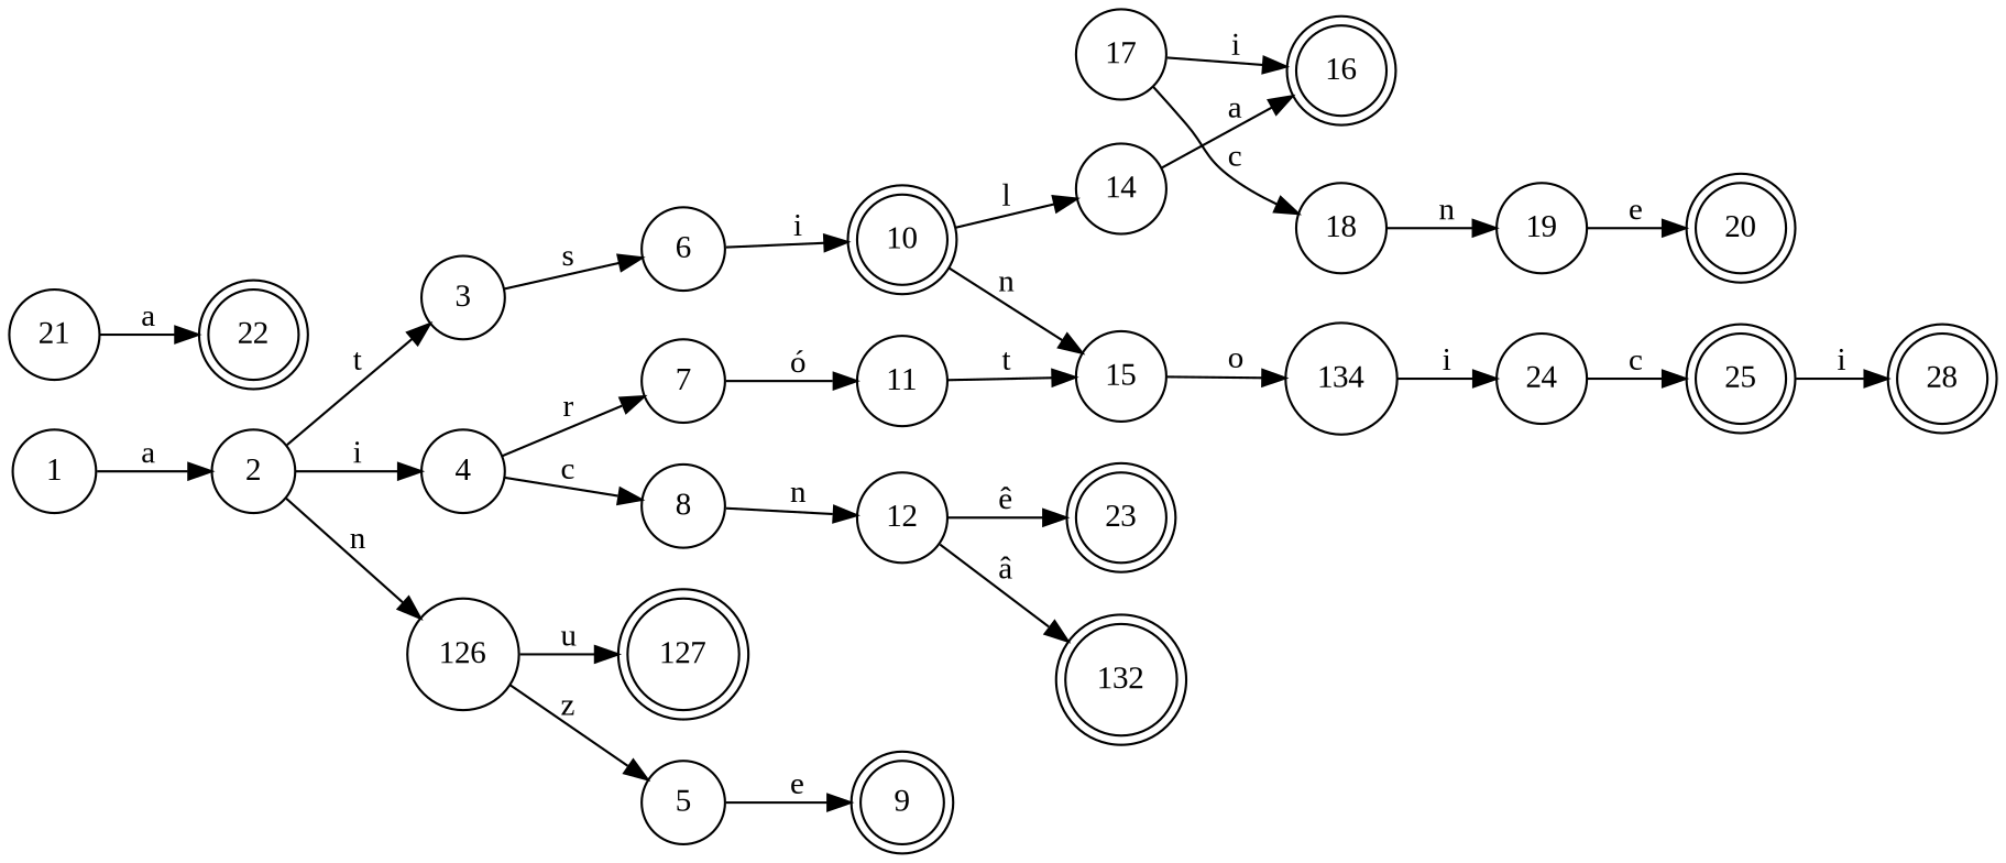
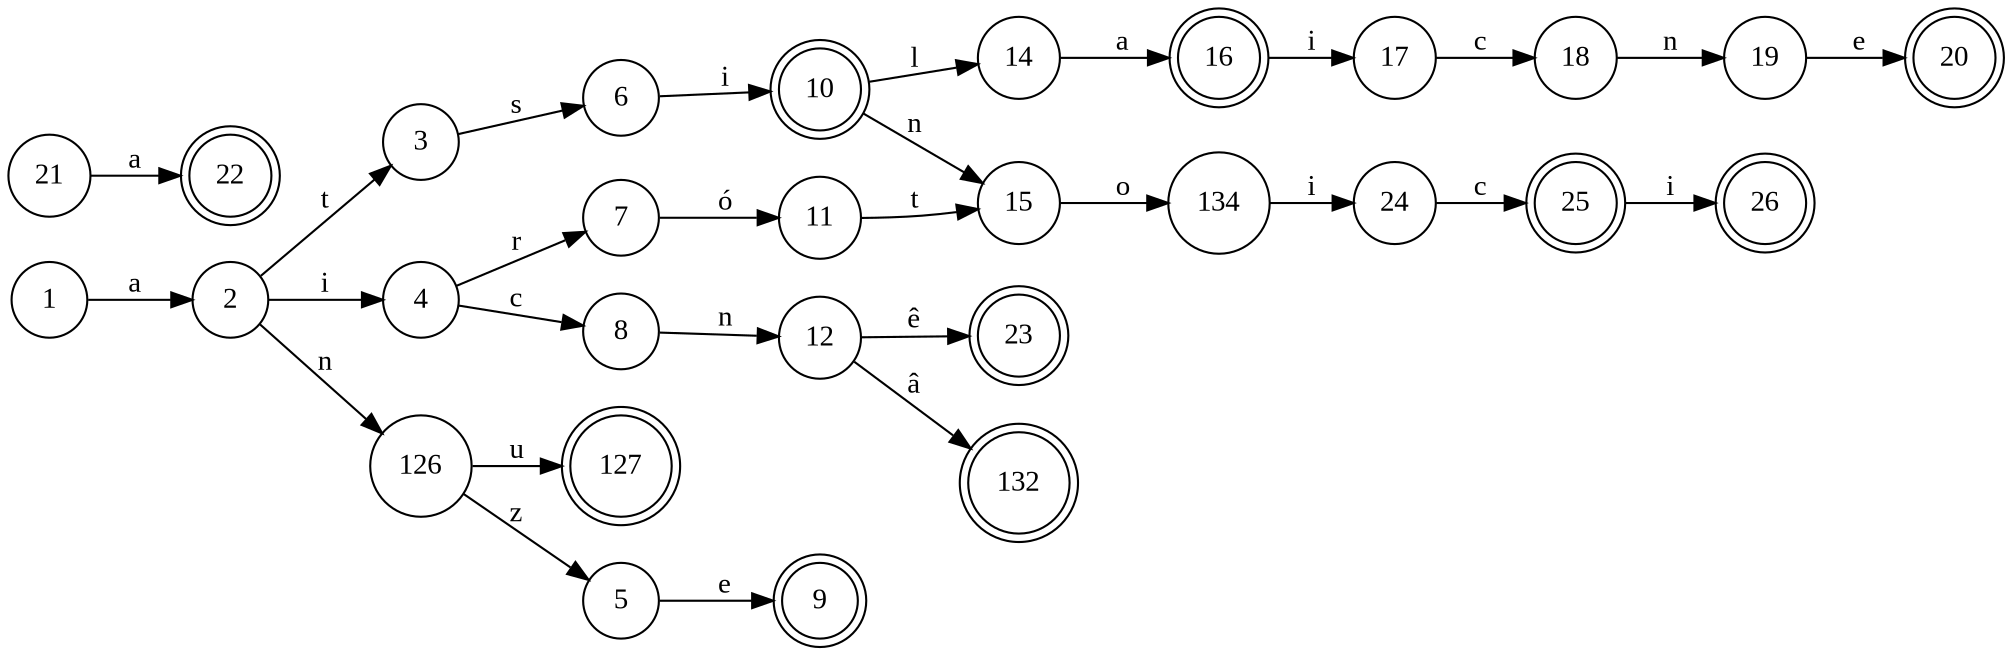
  digraph {
    fontname="Liberation Serif"
    rankdir=LR
    node [fontname="Liberation Serif" shape=circle]
    edge [fontname="Liberation Serif"]
    16 [shape=doublecircle]
    17
    18
    10 [shape=doublecircle]
    14
    15
    134
    25 [shape=doublecircle]
-   26 [shape=doublecircle label=28]
+   26 [shape=doublecircle]
    22 [shape=doublecircle]
    23 [shape=doublecircle]
    127 [shape=doublecircle]
    9 [shape=doublecircle]
    20 [shape=doublecircle]
    132 [shape=doublecircle]
    1
    2
    3
    4
    126
    6
    7
    8
    5
    19
    24
    11
    12
    21
-   17 -> 16 [label=i]
+   16 -> 17 [label=i]
    17 -> 18 [label=c]
    18 -> 19 [label=n]
    10 -> 14 [label=l]
    10 -> 15 [label=n]
    14 -> 16 [label=a]
    15 -> 134 [label=o]
    134 -> 24 [label=i]
    25 -> 26 [label=i]
    1 -> 2 [label=a]
    2 -> 3 [label=t]
    2 -> 4 [label=i]
    2 -> 126 [label=n]
    3 -> 6 [label=s]
    4 -> 7 [label=r]
    4 -> 8 [label=c]
    126 -> 127 [label=u]
    126 -> 5 [label=z]
    6 -> 10 [label=i]
    7 -> 11 [label="ó"]
    8 -> 12 [label=n]
    5 -> 9 [label=e]
    19 -> 20 [label=e]
    24 -> 25 [label=c]
    11 -> 15 [label=t]
    12 -> 23 [label="ê"]
    12 -> 132 [label="â"]
    21 -> 22 [label=a]
  }
